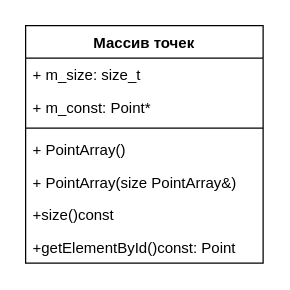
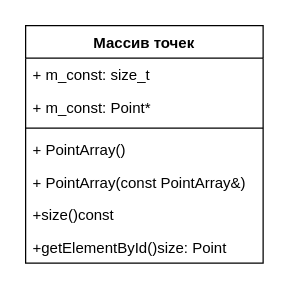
  <mxCell id="0" />
  <mxCell id="1" parent="0" />
  <mxCell id="2" value="Массив точек" style="swimlane;fontStyle=1;align=center;verticalAlign=top;childLayout=stackLayout;horizontal=1;startSize=26;horizontalStack=0;resizeParent=1;resizeParentMax=0;resizeLast=0;collapsible=1;marginBottom=0;" parent="1" vertex="1"><mxGeometry x="20" y="20" width="190" height="190" as="geometry"><mxRectangle x="350" y="240" width="140" height="26" as="alternateBounds" /></mxGeometry></mxCell>
- <mxCell id="3" value="+ m_size: size_t" style="text;strokeColor=none;fillColor=none;align=left;verticalAlign=top;spacingLeft=4;spacingRight=4;overflow=hidden;rotatable=0;points=[[0,0.5],[1,0.5]];portConstraint=eastwest;" parent="2" vertex="1"><mxGeometry y="26" width="190" height="26" as="geometry" /></mxCell>
+ <mxCell id="3" value="+ m_const: size_t" style="text;strokeColor=none;fillColor=none;align=left;verticalAlign=top;spacingLeft=4;spacingRight=4;overflow=hidden;rotatable=0;points=[[0,0.5],[1,0.5]];portConstraint=eastwest;" parent="2" vertex="1"><mxGeometry y="26" width="190" height="26" as="geometry" /></mxCell>
  <mxCell id="4" value="+ m_const: Point*" style="text;strokeColor=none;fillColor=none;align=left;verticalAlign=top;spacingLeft=4;spacingRight=4;overflow=hidden;rotatable=0;points=[[0,0.5],[1,0.5]];portConstraint=eastwest;" parent="2" vertex="1"><mxGeometry y="52" width="190" height="26" as="geometry" /></mxCell>
  <mxCell id="5" value="" style="line;strokeWidth=1;fillColor=none;align=left;verticalAlign=middle;spacingTop=-1;spacingLeft=3;spacingRight=3;rotatable=0;labelPosition=right;points=[];portConstraint=eastwest;" parent="2" vertex="1"><mxGeometry y="78" width="190" height="8" as="geometry" /></mxCell>
  <mxCell id="6" value="+ PointArray()" style="text;strokeColor=none;fillColor=none;align=left;verticalAlign=top;spacingLeft=4;spacingRight=4;overflow=hidden;rotatable=0;points=[[0,0.5],[1,0.5]];portConstraint=eastwest;" parent="2" vertex="1"><mxGeometry y="86" width="190" height="26" as="geometry" /></mxCell>
- <mxCell id="7" value="+ PointArray(size PointArray&amp;)&#10;" style="text;strokeColor=none;fillColor=none;align=left;verticalAlign=top;spacingLeft=4;spacingRight=4;overflow=hidden;rotatable=0;points=[[0,0.5],[1,0.5]];portConstraint=eastwest;" parent="2" vertex="1"><mxGeometry y="112" width="190" height="26" as="geometry" /></mxCell>
+ <mxCell id="7" value="+ PointArray(const PointArray&amp;)&#10;" style="text;strokeColor=none;fillColor=none;align=left;verticalAlign=top;spacingLeft=4;spacingRight=4;overflow=hidden;rotatable=0;points=[[0,0.5],[1,0.5]];portConstraint=eastwest;" parent="2" vertex="1"><mxGeometry y="112" width="190" height="26" as="geometry" /></mxCell>
  <mxCell id="8" value="+size()const&#10;" style="text;strokeColor=none;fillColor=none;align=left;verticalAlign=top;spacingLeft=4;spacingRight=4;overflow=hidden;rotatable=0;points=[[0,0.5],[1,0.5]];portConstraint=eastwest;" parent="2" vertex="1"><mxGeometry y="138" width="190" height="26" as="geometry" /></mxCell>
- <mxCell id="9" value="+getElementById()const: Point&#10;" style="text;strokeColor=none;fillColor=none;align=left;verticalAlign=top;spacingLeft=4;spacingRight=4;overflow=hidden;rotatable=0;points=[[0,0.5],[1,0.5]];portConstraint=eastwest;" parent="2" vertex="1"><mxGeometry y="164" width="190" height="26" as="geometry" /></mxCell>
+ <mxCell id="9" value="+getElementById()size: Point&#10;" style="text;strokeColor=none;fillColor=none;align=left;verticalAlign=top;spacingLeft=4;spacingRight=4;overflow=hidden;rotatable=0;points=[[0,0.5],[1,0.5]];portConstraint=eastwest;" parent="2" vertex="1"><mxGeometry y="164" width="190" height="26" as="geometry" /></mxCell>
